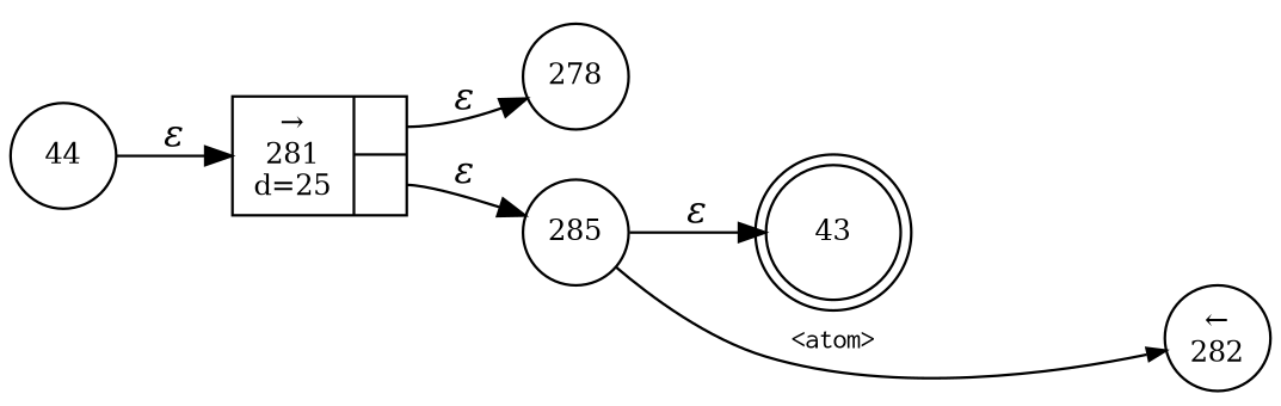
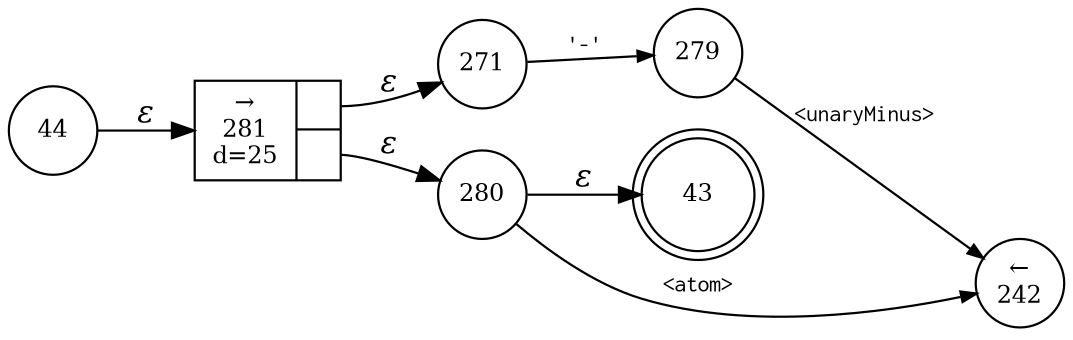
  digraph {
    rankdir=LR
    node [fixedsize=true fontsize=11 shape=circle peripheries=1]
    edge [fontname="Times-Italic"]
    n1 [label=43 shape=doublecircle width=.6 peripheries=""]
-   n2 [label=278 width=.55]
-   n4 [label="&larr;\n282" width=.55]
-   n5 [label=285 width=.55]
+   n2 [label=271 width=.55]
+   n3 [label=279 width=.55]
+   n4 [label="&larr;\n242" width=.55]
+   n5 [label=280 width=.55]
    n6 [fixedsize=false label="{&rarr;\n281\nd=25|{<p0>|<p1>}}" shape=record]
    n7 [label=44 width=.55]
+   n2 -> n3 [arrowhead=normal arrowsize=.7 fontname=Courier fontsize=11 label="'-'"]
+   n3 -> n4 [arrowhead=normal arrowsize=.7 fontname=Courier fontsize=11 label="<unaryMinus>"]
    n5 -> n1 [label="&epsilon;"]
    n5 -> n4 [arrowhead=normal arrowsize=.7 fontname=Courier fontsize=11 label="<atom>"]
    n6 -> n2 [label="&epsilon;" tailport=p0]
    n6 -> n5 [label="&epsilon;" tailport=p1]
    n7 -> n6 [label="&epsilon;"]
  }
